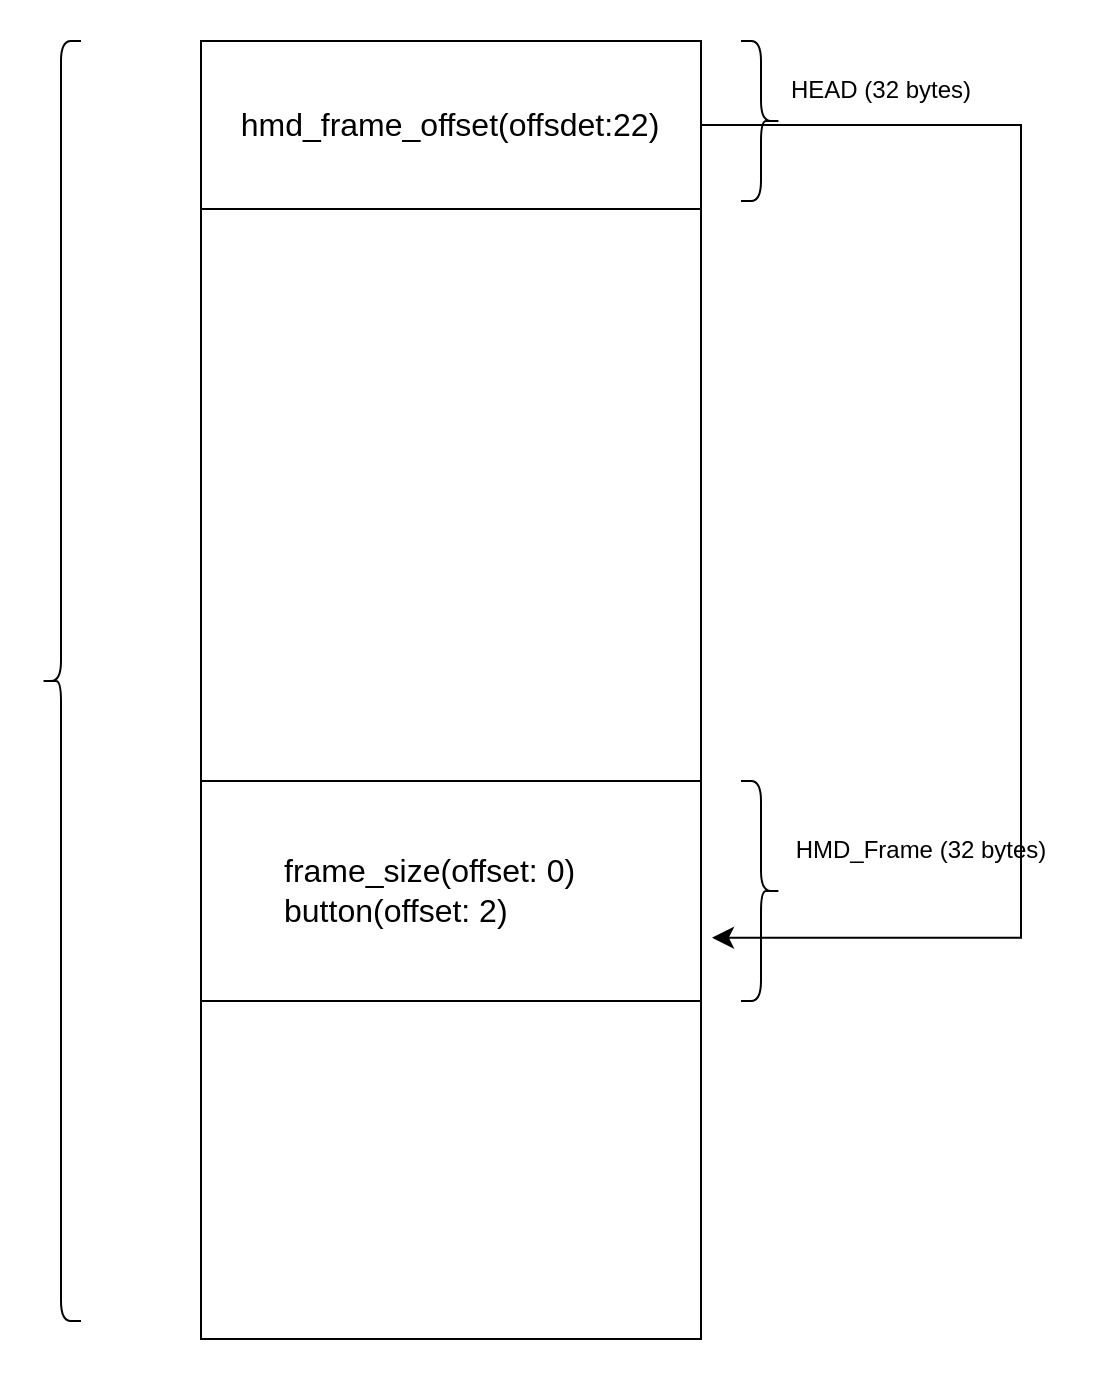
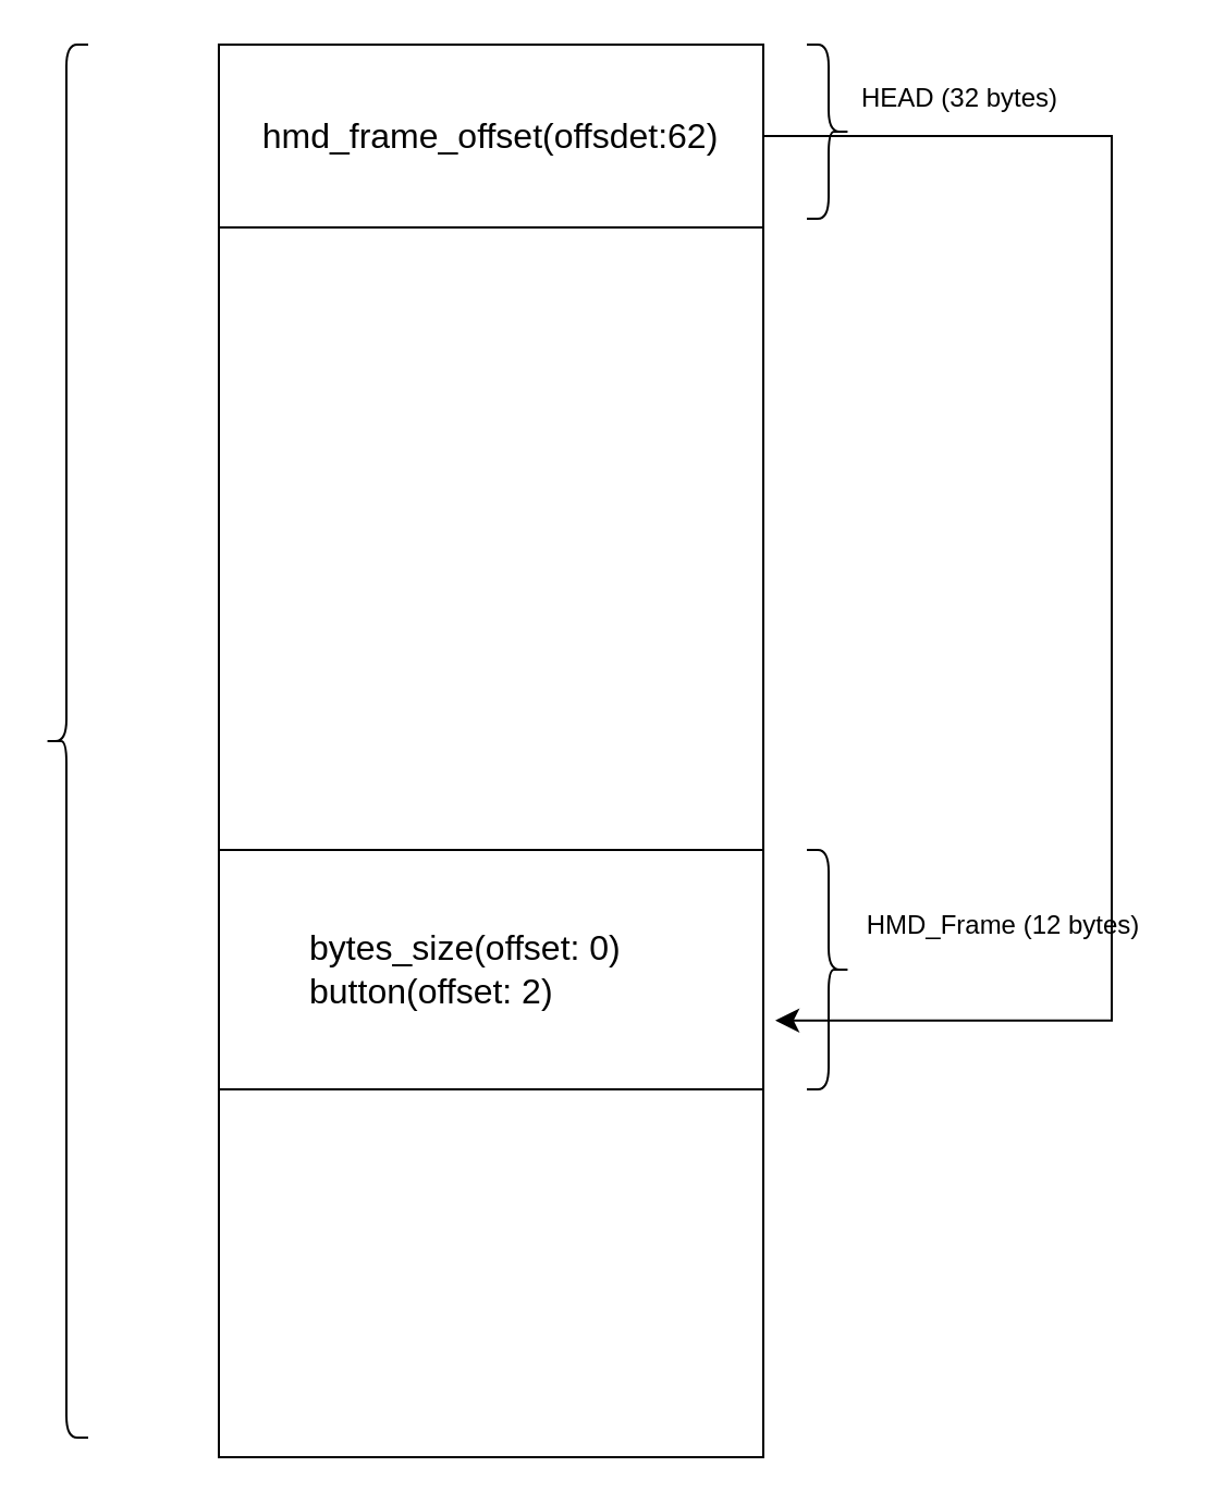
  <mxCell id="0" />
  <mxCell id="1" parent="0" />
  <mxCell id="2" value="" style="shape=table;startSize=0;container=1;collapsible=0;childLayout=tableLayout;fontSize=16;" vertex="1" parent="1"><mxGeometry x="100" y="20" width="250" height="649.0" as="geometry" /></mxCell>
  <mxCell id="3" value="" style="shape=tableRow;horizontal=0;startSize=0;swimlaneHead=0;swimlaneBody=0;strokeColor=inherit;top=0;left=0;bottom=0;right=0;collapsible=0;dropTarget=0;fillColor=none;points=[[0,0.5],[1,0.5]];portConstraint=eastwest;fontSize=16;" vertex="1" parent="2"><mxGeometry width="250" height="84" as="geometry" /></mxCell>
- <mxCell id="4" value="hmd_frame_offset(offsdet:22)" style="shape=partialRectangle;html=1;whiteSpace=wrap;connectable=0;strokeColor=inherit;overflow=hidden;fillColor=none;top=0;left=0;bottom=0;right=0;pointerEvents=1;fontSize=16;" vertex="1" parent="3"><mxGeometry width="250" height="84" as="geometry"><mxRectangle width="250" height="84" as="alternateBounds" /></mxGeometry></mxCell>
+ <mxCell id="4" value="hmd_frame_offset(offsdet:62)" style="shape=partialRectangle;html=1;whiteSpace=wrap;connectable=0;strokeColor=inherit;overflow=hidden;fillColor=none;top=0;left=0;bottom=0;right=0;pointerEvents=1;fontSize=16;" vertex="1" parent="3"><mxGeometry width="250" height="84" as="geometry"><mxRectangle width="250" height="84" as="alternateBounds" /></mxGeometry></mxCell>
  <mxCell id="5" value="" style="shape=tableRow;horizontal=0;startSize=0;swimlaneHead=0;swimlaneBody=0;strokeColor=inherit;top=0;left=0;bottom=0;right=0;collapsible=0;dropTarget=0;fillColor=none;points=[[0,0.5],[1,0.5]];portConstraint=eastwest;fontSize=16;" vertex="1" parent="2"><mxGeometry y="84" width="250" height="286" as="geometry" /></mxCell>
  <mxCell id="6" value="" style="shape=partialRectangle;html=1;whiteSpace=wrap;connectable=0;strokeColor=inherit;overflow=hidden;fillColor=none;top=0;left=0;bottom=0;right=0;pointerEvents=1;fontSize=16;" vertex="1" parent="5"><mxGeometry width="250" height="286" as="geometry"><mxRectangle width="250" height="286" as="alternateBounds" /></mxGeometry></mxCell>
  <mxCell id="7" style="shape=tableRow;horizontal=0;startSize=0;swimlaneHead=0;swimlaneBody=0;strokeColor=inherit;top=0;left=0;bottom=0;right=0;collapsible=0;dropTarget=0;fillColor=none;points=[[0,0.5],[1,0.5]];portConstraint=eastwest;fontSize=16;" vertex="1" parent="2"><mxGeometry y="370" width="250" height="110" as="geometry" /></mxCell>
- <mxCell id="8" value="&lt;blockquote style=&quot;margin: 0 0 0 40px; border: none; padding: 0px;&quot;&gt;frame_size(offset: 0)&lt;div&gt;button(offset: 2)&lt;/div&gt;&lt;/blockquote&gt;" style="shape=partialRectangle;html=1;whiteSpace=wrap;connectable=0;strokeColor=inherit;overflow=hidden;fillColor=none;top=0;left=0;bottom=0;right=0;pointerEvents=1;fontSize=16;align=left;" vertex="1" parent="7"><mxGeometry width="250" height="110" as="geometry"><mxRectangle width="250" height="110" as="alternateBounds" /></mxGeometry></mxCell>
+ <mxCell id="8" value="&lt;blockquote style=&quot;margin: 0 0 0 40px; border: none; padding: 0px;&quot;&gt;bytes_size(offset: 0)&lt;div&gt;button(offset: 2)&lt;/div&gt;&lt;/blockquote&gt;" style="shape=partialRectangle;html=1;whiteSpace=wrap;connectable=0;strokeColor=inherit;overflow=hidden;fillColor=none;top=0;left=0;bottom=0;right=0;pointerEvents=1;fontSize=16;align=left;" vertex="1" parent="7"><mxGeometry width="250" height="110" as="geometry"><mxRectangle width="250" height="110" as="alternateBounds" /></mxGeometry></mxCell>
  <mxCell id="9" style="shape=tableRow;horizontal=0;startSize=0;swimlaneHead=0;swimlaneBody=0;strokeColor=inherit;top=0;left=0;bottom=0;right=0;collapsible=0;dropTarget=0;fillColor=none;points=[[0,0.5],[1,0.5]];portConstraint=eastwest;fontSize=16;" vertex="1" parent="2"><mxGeometry y="480" width="250" height="169" as="geometry" /></mxCell>
  <mxCell id="10" style="shape=partialRectangle;html=1;whiteSpace=wrap;connectable=0;strokeColor=inherit;overflow=hidden;fillColor=none;top=0;left=0;bottom=0;right=0;pointerEvents=1;fontSize=16;align=left;" vertex="1" parent="9"><mxGeometry width="250" height="169" as="geometry"><mxRectangle width="250" height="169" as="alternateBounds" /></mxGeometry></mxCell>
  <mxCell id="11" value="" style="edgeStyle=elbowEdgeStyle;elbow=vertical;endArrow=classic;html=1;curved=0;rounded=0;endSize=8;startSize=8;exitX=1;exitY=0.5;exitDx=0;exitDy=0;entryX=1.022;entryY=0.712;entryDx=0;entryDy=0;entryPerimeter=0;" edge="1" parent="2" source="3" target="7"><mxGeometry width="50" height="50" relative="1" as="geometry"><mxPoint x="310" y="550" as="sourcePoint" /><mxPoint x="530" y="440" as="targetPoint" /><Array as="points"><mxPoint x="410" y="60" /><mxPoint x="530" y="430" /><mxPoint x="440" y="440" /></Array></mxGeometry></mxCell>
  <mxCell id="12" value="" style="shape=curlyBracket;whiteSpace=wrap;html=1;rounded=1;labelPosition=left;verticalLabelPosition=middle;align=right;verticalAlign=middle;" vertex="1" parent="1"><mxGeometry x="20" y="20" width="20" height="640" as="geometry" /></mxCell>
  <mxCell id="13" value="" style="shape=curlyBracket;whiteSpace=wrap;html=1;rounded=1;flipH=1;labelPosition=right;verticalLabelPosition=middle;align=left;verticalAlign=middle;" vertex="1" parent="1"><mxGeometry x="370" y="20" width="20" height="80" as="geometry" /></mxCell>
  <mxCell id="14" value="HEAD (32 bytes)" style="text;html=1;align=center;verticalAlign=middle;resizable=0;points=[];autosize=1;strokeColor=none;fillColor=none;" vertex="1" parent="1"><mxGeometry x="385" y="30" width="110" height="30" as="geometry" /></mxCell>
  <mxCell id="15" value="" style="shape=curlyBracket;whiteSpace=wrap;html=1;rounded=1;flipH=1;labelPosition=right;verticalLabelPosition=middle;align=left;verticalAlign=middle;" vertex="1" parent="1"><mxGeometry x="370" y="390" width="20" height="110" as="geometry" /></mxCell>
- <mxCell id="16" value="HMD_Frame (32 bytes)" style="text;html=1;align=center;verticalAlign=middle;resizable=0;points=[];autosize=1;strokeColor=none;fillColor=none;" vertex="1" parent="1"><mxGeometry x="385" y="410" width="150" height="30" as="geometry" /></mxCell>
+ <mxCell id="16" value="HMD_Frame (12 bytes)" style="text;html=1;align=center;verticalAlign=middle;resizable=0;points=[];autosize=1;strokeColor=none;fillColor=none;" vertex="1" parent="1"><mxGeometry x="385" y="410" width="150" height="30" as="geometry" /></mxCell>
